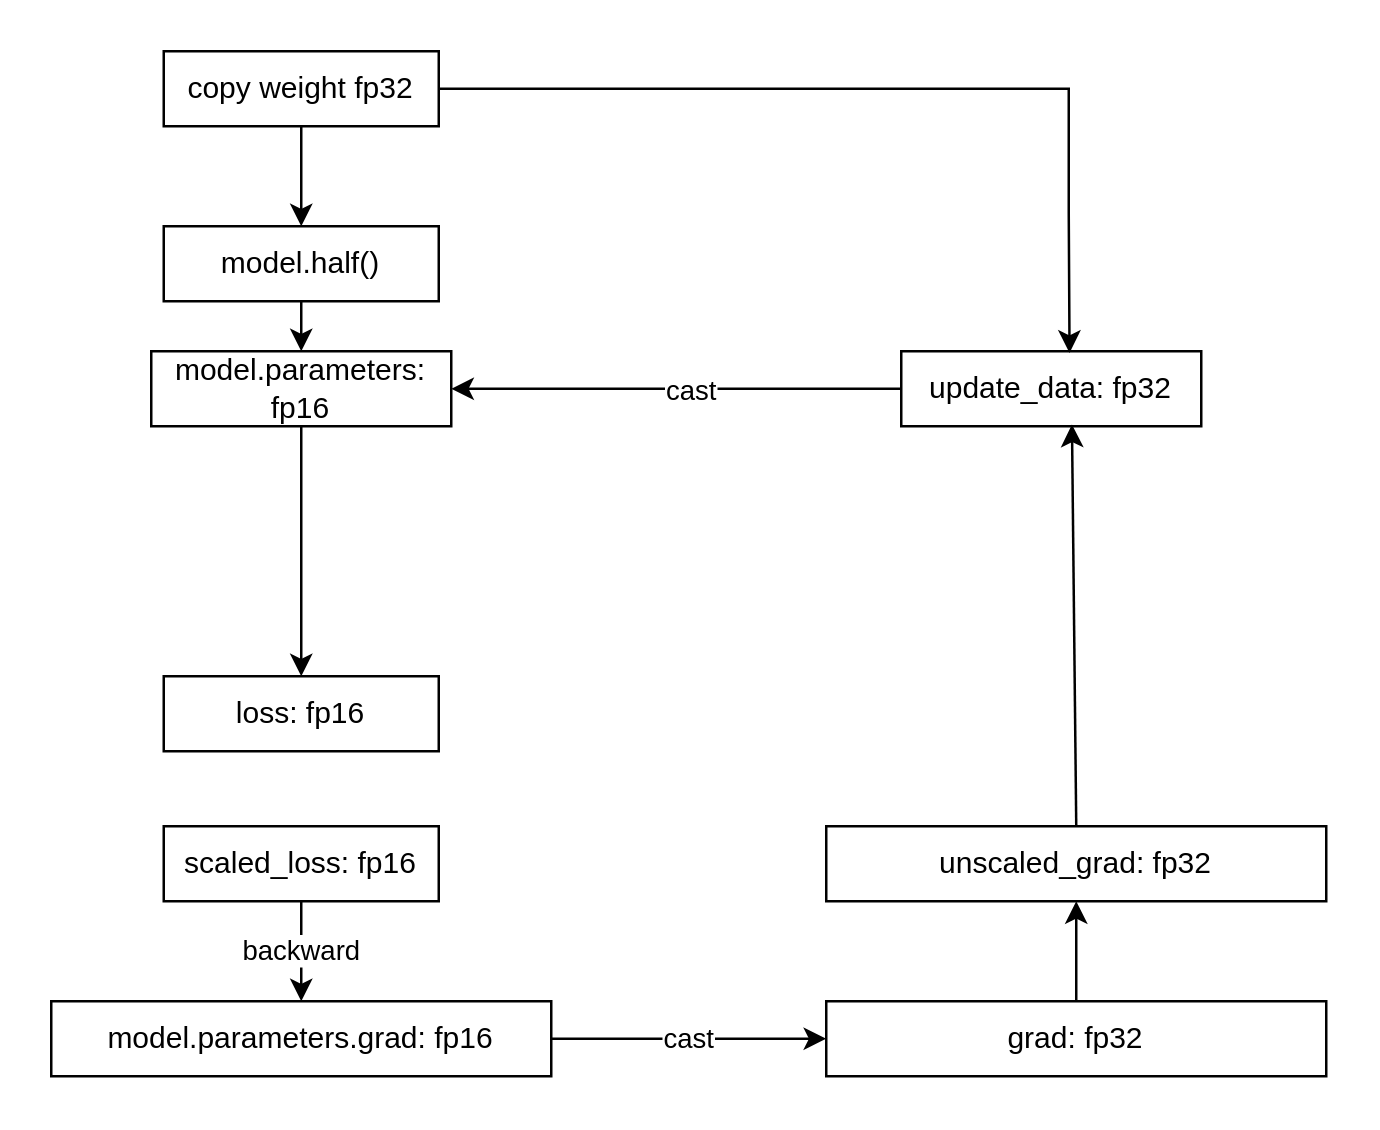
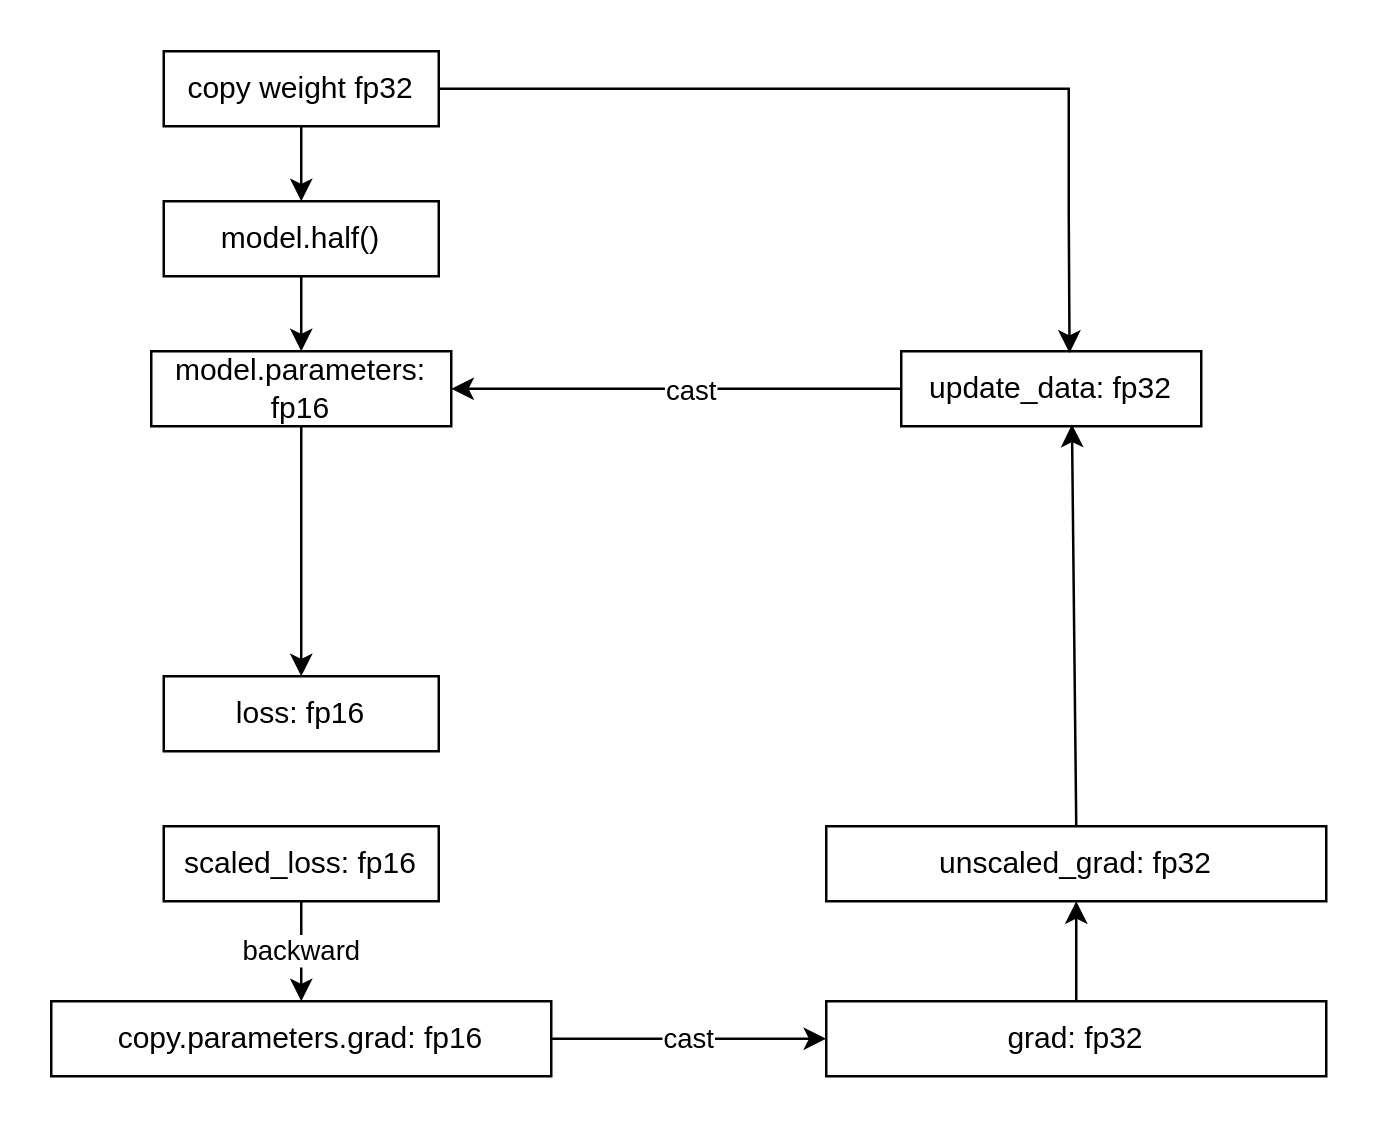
  <mxCell id="0" />
  <mxCell id="1" parent="0" />
  <mxCell id="2" value="copy weight fp32" style="text;html=1;strokeColor=default;fillColor=none;align=center;verticalAlign=middle;whiteSpace=wrap;rounded=0;" vertex="1" parent="1"><mxGeometry x="65" y="20" width="110" height="30" as="geometry" /></mxCell>
  <mxCell id="3" value="" style="endArrow=classic;html=1;rounded=0;exitX=0.5;exitY=1;exitDx=0;exitDy=0;entryX=0.5;entryY=0;entryDx=0;entryDy=0;" edge="1" parent="1" target="4"><mxGeometry width="50" height="50" relative="1" as="geometry"><mxPoint x="120" y="170" as="sourcePoint" /><mxPoint x="120" y="260" as="targetPoint" /></mxGeometry></mxCell>
  <mxCell id="4" value="loss: fp16" style="text;html=1;strokeColor=default;fillColor=none;align=center;verticalAlign=middle;whiteSpace=wrap;rounded=0;" vertex="1" parent="1"><mxGeometry x="65" y="270" width="110" height="30" as="geometry" /></mxCell>
  <mxCell id="5" value="scaled_loss: fp16" style="text;html=1;strokeColor=default;fillColor=none;align=center;verticalAlign=middle;whiteSpace=wrap;rounded=0;" vertex="1" parent="1"><mxGeometry x="65" y="330" width="110" height="30" as="geometry" /></mxCell>
  <mxCell id="6" value="backward" style="endArrow=classic;html=1;rounded=0;exitX=0.5;exitY=1;exitDx=0;exitDy=0;entryX=0.5;entryY=0;entryDx=0;entryDy=0;" edge="1" parent="1" source="5" target="7"><mxGeometry width="50" height="50" relative="1" as="geometry"><mxPoint x="210" y="320" as="sourcePoint" /><mxPoint x="120" y="390" as="targetPoint" /></mxGeometry></mxCell>
- <mxCell id="7" value="model.parameters.grad: fp16" style="text;html=1;strokeColor=default;fillColor=none;align=center;verticalAlign=middle;whiteSpace=wrap;rounded=0;" vertex="1" parent="1"><mxGeometry x="20" y="400" width="200" height="30" as="geometry" /></mxCell>
+ <mxCell id="7" value="copy.parameters.grad: fp16" style="text;html=1;strokeColor=default;fillColor=none;align=center;verticalAlign=middle;whiteSpace=wrap;rounded=0;" vertex="1" parent="1"><mxGeometry x="20" y="400" width="200" height="30" as="geometry" /></mxCell>
  <mxCell id="8" value="cast" style="endArrow=classic;html=1;rounded=0;exitX=1;exitY=0.5;exitDx=0;exitDy=0;entryX=0;entryY=0.5;entryDx=0;entryDy=0;" edge="1" parent="1" source="7" target="9"><mxGeometry width="50" height="50" relative="1" as="geometry"><mxPoint x="210" y="380" as="sourcePoint" /><mxPoint x="270" y="415" as="targetPoint" /></mxGeometry></mxCell>
  <mxCell id="9" value="grad: fp32" style="text;html=1;strokeColor=default;fillColor=none;align=center;verticalAlign=middle;whiteSpace=wrap;rounded=0;" vertex="1" parent="1"><mxGeometry x="330" y="400" width="200" height="30" as="geometry" /></mxCell>
  <mxCell id="10" value="" style="endArrow=classic;html=1;rounded=0;exitX=0.5;exitY=0;exitDx=0;exitDy=0;entryX=0.5;entryY=1;entryDx=0;entryDy=0;" edge="1" parent="1" source="9" target="11"><mxGeometry width="50" height="50" relative="1" as="geometry"><mxPoint x="400" y="350" as="sourcePoint" /><mxPoint x="450" y="300" as="targetPoint" /></mxGeometry></mxCell>
  <mxCell id="11" value="unscaled_grad: fp32" style="text;html=1;strokeColor=default;fillColor=none;align=center;verticalAlign=middle;whiteSpace=wrap;rounded=0;" vertex="1" parent="1"><mxGeometry x="330" y="330" width="200" height="30" as="geometry" /></mxCell>
  <mxCell id="12" value="" style="endArrow=classic;html=1;rounded=0;exitX=0.5;exitY=0;exitDx=0;exitDy=0;entryX=0.569;entryY=0.978;entryDx=0;entryDy=0;entryPerimeter=0;" edge="1" parent="1" source="11" target="13"><mxGeometry width="50" height="50" relative="1" as="geometry"><mxPoint x="210" y="310" as="sourcePoint" /><mxPoint x="430" y="220" as="targetPoint" /></mxGeometry></mxCell>
  <mxCell id="13" value="update_data: fp32" style="text;html=1;strokeColor=default;fillColor=none;align=center;verticalAlign=middle;whiteSpace=wrap;rounded=0;" vertex="1" parent="1"><mxGeometry x="360" y="140" width="120" height="30" as="geometry" /></mxCell>
  <mxCell id="14" value="" style="endArrow=classic;html=1;rounded=0;exitX=1;exitY=0.5;exitDx=0;exitDy=0;entryX=0.561;entryY=0.022;entryDx=0;entryDy=0;entryPerimeter=0;" edge="1" parent="1" source="2" target="13"><mxGeometry width="50" height="50" relative="1" as="geometry"><mxPoint x="210" y="310" as="sourcePoint" /><mxPoint x="701.333" y="110" as="targetPoint" /><Array as="points"><mxPoint x="427" y="35" /><mxPoint x="427" y="85" /></Array></mxGeometry></mxCell>
  <mxCell id="15" value="" style="endArrow=classic;html=1;rounded=0;entryX=1;entryY=0.5;entryDx=0;entryDy=0;exitX=0;exitY=0.5;exitDx=0;exitDy=0;" edge="1" parent="1" source="13" target="19"><mxGeometry width="50" height="50" relative="1" as="geometry"><mxPoint x="270" y="310" as="sourcePoint" /><mxPoint x="175" y="155" as="targetPoint" /></mxGeometry></mxCell>
  <mxCell id="16" value="cast" style="edgeLabel;html=1;align=center;verticalAlign=middle;resizable=0;points=[];" vertex="1" connectable="0" parent="15"><mxGeometry x="0.133" y="1" relative="1" as="geometry"><mxPoint x="17" y="-1" as="offset" /></mxGeometry></mxCell>
- <mxCell id="17" value="model.half()" style="text;html=1;strokeColor=default;fillColor=none;align=center;verticalAlign=middle;whiteSpace=wrap;rounded=0;" vertex="1" parent="1"><mxGeometry x="65" y="90" width="110" height="30" as="geometry" /></mxCell>
+ <mxCell id="17" value="model.half()" style="text;html=1;strokeColor=default;fillColor=none;align=center;verticalAlign=middle;whiteSpace=wrap;rounded=0;" vertex="1" parent="1"><mxGeometry x="65" y="80" width="110" height="30" as="geometry" /></mxCell>
  <mxCell id="18" value="" style="endArrow=classic;html=1;rounded=0;exitX=0.5;exitY=1;exitDx=0;exitDy=0;entryX=0.5;entryY=0;entryDx=0;entryDy=0;" edge="1" parent="1" source="2" target="17"><mxGeometry width="50" height="50" relative="1" as="geometry"><mxPoint x="270" y="180" as="sourcePoint" /><mxPoint x="320" y="130" as="targetPoint" /></mxGeometry></mxCell>
  <mxCell id="19" value="model.parameters: fp16" style="text;html=1;strokeColor=default;fillColor=none;align=center;verticalAlign=middle;whiteSpace=wrap;rounded=0;" vertex="1" parent="1"><mxGeometry x="60" y="140" width="120" height="30" as="geometry" /></mxCell>
  <mxCell id="20" value="" style="endArrow=classic;html=1;rounded=0;exitX=0.5;exitY=1;exitDx=0;exitDy=0;" edge="1" parent="1" source="17" target="19"><mxGeometry width="50" height="50" relative="1" as="geometry"><mxPoint x="270" y="240" as="sourcePoint" /><mxPoint x="340" y="260" as="targetPoint" /></mxGeometry></mxCell>
